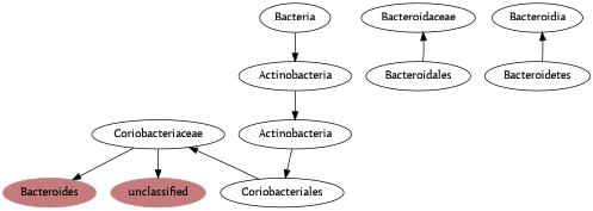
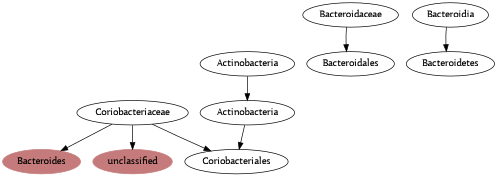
  digraph {
    fontname="PT Serif"
    node [fontname="PT Serif"]
    edge [fontname="PT Serif"]
    n1 [color="#C57B7B" label=Bacteroides style=filled]
    n2 [label=Bacteroidaceae]
    n3 [label=Bacteroidales]
    n4 [label=Bacteroidia]
    n5 [label=Bacteroidetes]
-   n6 [label=Bacteria]
    n7 [label=Actinobacteria]
    n8 [label=Actinobacteria]
    n9 [color="#C57B7B" label=unclassified style=filled]
    n10 [label=Coriobacteriaceae]
    n11 [label=Coriobacteriales]
-   n3 -> n2
-   n5 -> n4
-   n6 -> n7
+   n2 -> n3
+   n4 -> n5
    n7 -> n8
    n8 -> n11
    n10 -> n1
    n10 -> n9
-   n11 -> n10
+   n10 -> n11
  }
